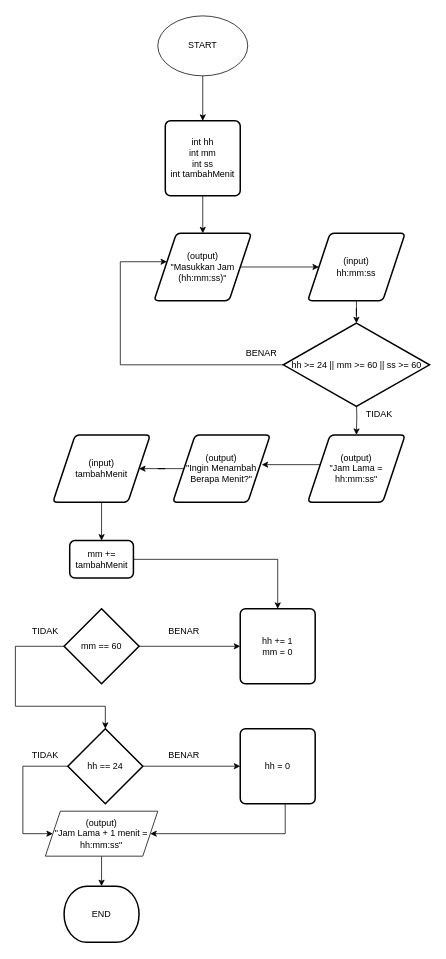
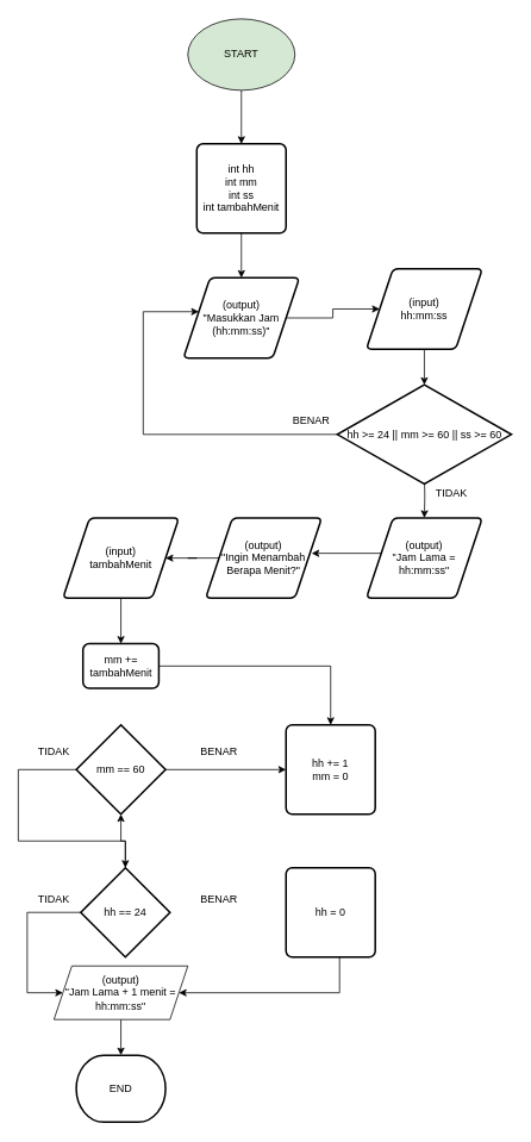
  <mxCell id="0" />
  <mxCell id="1" parent="0" />
  <mxCell id="2" style="edgeStyle=orthogonalEdgeStyle;rounded=0;orthogonalLoop=1;jettySize=auto;html=1;" parent="1" source="3" target="5" edge="1"><mxGeometry relative="1" as="geometry" /></mxCell>
- <mxCell id="3" value="START" style="ellipse;whiteSpace=wrap;html=1;" parent="1" vertex="1"><mxGeometry x="210" y="20" width="120" height="80" as="geometry" /></mxCell>
+ <mxCell id="3" value="START" style="ellipse;whiteSpace=wrap;html=1;fillColor=#d5e8d4;" parent="1" vertex="1"><mxGeometry x="210" y="20" width="120" height="80" as="geometry" /></mxCell>
  <mxCell id="4" style="edgeStyle=orthogonalEdgeStyle;rounded=0;orthogonalLoop=1;jettySize=auto;html=1;" parent="1" source="5" target="7" edge="1"><mxGeometry relative="1" as="geometry" /></mxCell>
  <mxCell id="5" value="int hh&lt;br&gt;int mm&lt;br&gt;int ss&lt;br&gt;int tambahMenit" style="rounded=1;whiteSpace=wrap;html=1;absoluteArcSize=1;arcSize=14;strokeWidth=2;" parent="1" vertex="1"><mxGeometry x="220" y="160" width="100" height="100" as="geometry" /></mxCell>
  <mxCell id="6" style="edgeStyle=orthogonalEdgeStyle;rounded=0;orthogonalLoop=1;jettySize=auto;html=1;" parent="1" source="7" target="9" edge="1"><mxGeometry relative="1" as="geometry" /></mxCell>
  <mxCell id="7" value="(output)&lt;br&gt;&quot;Masukkan Jam (hh:mm:ss)&quot;" style="shape=parallelogram;html=1;strokeWidth=2;perimeter=parallelogramPerimeter;whiteSpace=wrap;rounded=1;arcSize=12;size=0.23;" parent="1" vertex="1"><mxGeometry x="205" y="310" width="130" height="90" as="geometry" /></mxCell>
  <mxCell id="8" value="" style="edgeStyle=orthogonalEdgeStyle;rounded=0;orthogonalLoop=1;jettySize=auto;html=1;" edge="1" parent="1" source="9" target="36"><mxGeometry relative="1" as="geometry" /></mxCell>
- <mxCell id="9" value="(input)&lt;br&gt;hh:mm:ss" style="shape=parallelogram;html=1;strokeWidth=2;perimeter=parallelogramPerimeter;whiteSpace=wrap;rounded=1;arcSize=12;size=0.23;" parent="1" vertex="1"><mxGeometry x="410" y="310" width="130" height="90" as="geometry" /></mxCell>
+ <mxCell id="9" value="(input)&lt;br&gt;hh:mm:ss" style="shape=parallelogram;html=1;strokeWidth=2;perimeter=parallelogramPerimeter;whiteSpace=wrap;rounded=1;arcSize=12;size=0.23;" parent="1" vertex="1"><mxGeometry x="410" y="300" width="130" height="90" as="geometry" /></mxCell>
  <mxCell id="10" style="edgeStyle=orthogonalEdgeStyle;rounded=0;orthogonalLoop=1;jettySize=auto;html=1;" parent="1" source="11" target="26" edge="1"><mxGeometry relative="1" as="geometry"><mxPoint x="140" y="801" as="targetPoint" /></mxGeometry></mxCell>
  <mxCell id="11" value="mm += tambahMenit" style="rounded=1;whiteSpace=wrap;html=1;absoluteArcSize=1;arcSize=14;strokeWidth=2;" parent="1" vertex="1"><mxGeometry x="92.5" y="720" width="85" height="50" as="geometry" /></mxCell>
  <mxCell id="12" style="edgeStyle=orthogonalEdgeStyle;rounded=0;orthogonalLoop=1;jettySize=auto;html=1;entryX=0.913;entryY=0.441;entryDx=0;entryDy=0;entryPerimeter=0;" parent="1" source="13" target="31" edge="1"><mxGeometry relative="1" as="geometry"><mxPoint x="445" y="619" as="targetPoint" /><Array as="points"><mxPoint x="450" y="619" /></Array></mxGeometry></mxCell>
  <mxCell id="13" value="(output)&lt;br&gt;&quot;Jam Lama = hh:mm:ss&quot;" style="shape=parallelogram;html=1;strokeWidth=2;perimeter=parallelogramPerimeter;whiteSpace=wrap;rounded=1;arcSize=12;size=0.23;" parent="1" vertex="1"><mxGeometry x="410" y="579" width="130" height="90" as="geometry" /></mxCell>
  <mxCell id="14" style="edgeStyle=orthogonalEdgeStyle;rounded=0;orthogonalLoop=1;jettySize=auto;html=1;entryX=0;entryY=0.5;entryDx=0;entryDy=0;" parent="1" source="16" target="26" edge="1"><mxGeometry relative="1" as="geometry" /></mxCell>
  <mxCell id="15" style="edgeStyle=orthogonalEdgeStyle;rounded=0;orthogonalLoop=1;jettySize=auto;html=1;" parent="1" source="16" edge="1"><mxGeometry relative="1" as="geometry"><mxPoint x="140" y="971" as="targetPoint" /><Array as="points"><mxPoint x="20" y="861" /><mxPoint x="20" y="941" /><mxPoint x="140" y="941" /></Array></mxGeometry></mxCell>
  <mxCell id="16" value="mm == 60" style="strokeWidth=2;html=1;shape=mxgraph.flowchart.decision;whiteSpace=wrap;" parent="1" vertex="1"><mxGeometry x="85" y="811" width="100" height="100" as="geometry" /></mxCell>
- <mxCell id="17" style="edgeStyle=orthogonalEdgeStyle;rounded=0;orthogonalLoop=1;jettySize=auto;html=1;" parent="1" source="19" target="21" edge="1"><mxGeometry relative="1" as="geometry" /></mxCell>
+ <mxCell id="17" style="edgeStyle=orthogonalEdgeStyle;rounded=0;orthogonalLoop=1;jettySize=auto;html=1;" parent="1" source="19" target="16" edge="1"><mxGeometry relative="1" as="geometry" /></mxCell>
  <mxCell id="18" style="edgeStyle=orthogonalEdgeStyle;rounded=0;orthogonalLoop=1;jettySize=auto;html=1;entryX=0;entryY=0.5;entryDx=0;entryDy=0;" parent="1" source="19" target="25" edge="1"><mxGeometry relative="1" as="geometry"><mxPoint x="50" y="1141" as="targetPoint" /><Array as="points"><mxPoint x="30" y="1021" /><mxPoint x="30" y="1111" /></Array></mxGeometry></mxCell>
  <mxCell id="19" value="hh == 24" style="strokeWidth=2;html=1;shape=mxgraph.flowchart.decision;whiteSpace=wrap;" parent="1" vertex="1"><mxGeometry x="90" y="971" width="100" height="100" as="geometry" /></mxCell>
  <mxCell id="20" style="edgeStyle=orthogonalEdgeStyle;rounded=0;orthogonalLoop=1;jettySize=auto;html=1;entryX=1;entryY=0.5;entryDx=0;entryDy=0;" parent="1" source="21" target="25" edge="1"><mxGeometry relative="1" as="geometry"><mxPoint x="210" y="1141" as="targetPoint" /><Array as="points"><mxPoint x="380" y="1111" /></Array></mxGeometry></mxCell>
  <mxCell id="21" value="hh = 0" style="rounded=1;whiteSpace=wrap;html=1;absoluteArcSize=1;arcSize=14;strokeWidth=2;" parent="1" vertex="1"><mxGeometry x="320" y="971" width="100" height="100" as="geometry" /></mxCell>
  <mxCell id="22" value="BENAR" style="text;html=1;strokeColor=none;fillColor=none;align=center;verticalAlign=middle;whiteSpace=wrap;rounded=0;" parent="1" vertex="1"><mxGeometry x="225" y="996" width="40" height="20" as="geometry" /></mxCell>
  <mxCell id="23" value="TIDAK" style="text;html=1;strokeColor=none;fillColor=none;align=center;verticalAlign=middle;whiteSpace=wrap;rounded=0;" parent="1" vertex="1"><mxGeometry x="40" y="996" width="40" height="20" as="geometry" /></mxCell>
  <mxCell id="24" style="edgeStyle=orthogonalEdgeStyle;rounded=0;orthogonalLoop=1;jettySize=auto;html=1;entryX=0.5;entryY=0;entryDx=0;entryDy=0;entryPerimeter=0;" parent="1" source="25" target="29" edge="1"><mxGeometry relative="1" as="geometry" /></mxCell>
  <mxCell id="25" value="(output)&lt;br&gt;&quot;Jam Lama + 1 menit = hh:mm:ss&quot;" style="shape=parallelogram;perimeter=parallelogramPerimeter;whiteSpace=wrap;html=1;fixedSize=1;" parent="1" vertex="1"><mxGeometry x="60" y="1081" width="150" height="60" as="geometry" /></mxCell>
  <mxCell id="26" value="hh += 1&lt;br&gt;mm = 0" style="rounded=1;whiteSpace=wrap;html=1;absoluteArcSize=1;arcSize=14;strokeWidth=2;" parent="1" vertex="1"><mxGeometry x="320" y="811" width="100" height="100" as="geometry" /></mxCell>
  <mxCell id="27" value="BENAR" style="text;html=1;strokeColor=none;fillColor=none;align=center;verticalAlign=middle;whiteSpace=wrap;rounded=0;" parent="1" vertex="1"><mxGeometry x="225" y="831" width="40" height="20" as="geometry" /></mxCell>
  <mxCell id="28" value="TIDAK" style="text;html=1;strokeColor=none;fillColor=none;align=center;verticalAlign=middle;whiteSpace=wrap;rounded=0;" parent="1" vertex="1"><mxGeometry x="40" y="831" width="40" height="20" as="geometry" /></mxCell>
  <mxCell id="29" value="END" style="strokeWidth=2;html=1;shape=mxgraph.flowchart.terminator;whiteSpace=wrap;" parent="1" vertex="1"><mxGeometry x="85" y="1181" width="100" height="75" as="geometry" /></mxCell>
  <mxCell id="30" style="edgeStyle=orthogonalEdgeStyle;rounded=0;orthogonalLoop=1;jettySize=auto;html=1;entryX=1;entryY=0.5;entryDx=0;entryDy=0;" parent="1" source="31" target="33" edge="1"><mxGeometry relative="1" as="geometry" /></mxCell>
  <mxCell id="31" value="(output)&lt;br&gt;&quot;Ingin Menambah Berapa Menit?&quot;" style="shape=parallelogram;html=1;strokeWidth=2;perimeter=parallelogramPerimeter;whiteSpace=wrap;rounded=1;arcSize=12;size=0.23;" parent="1" vertex="1"><mxGeometry x="230" y="579" width="130" height="90" as="geometry" /></mxCell>
  <mxCell id="32" value="" style="edgeStyle=orthogonalEdgeStyle;rounded=0;orthogonalLoop=1;jettySize=auto;html=1;" edge="1" parent="1" source="33" target="11"><mxGeometry relative="1" as="geometry" /></mxCell>
  <mxCell id="33" value="(input)&lt;br&gt;tambahMenit" style="shape=parallelogram;html=1;strokeWidth=2;perimeter=parallelogramPerimeter;whiteSpace=wrap;rounded=1;arcSize=12;size=0.23;" parent="1" vertex="1"><mxGeometry x="70" y="579" width="130" height="90" as="geometry" /></mxCell>
  <mxCell id="34" style="edgeStyle=orthogonalEdgeStyle;rounded=0;orthogonalLoop=1;jettySize=auto;html=1;" edge="1" parent="1" source="36" target="7"><mxGeometry relative="1" as="geometry"><mxPoint x="160" y="347.5" as="targetPoint" /><Array as="points"><mxPoint x="160" y="486" /><mxPoint x="160" y="348" /></Array></mxGeometry></mxCell>
  <mxCell id="35" value="" style="edgeStyle=orthogonalEdgeStyle;rounded=0;orthogonalLoop=1;jettySize=auto;html=1;" edge="1" parent="1" target="13"><mxGeometry relative="1" as="geometry"><mxPoint x="475" y="530" as="sourcePoint" /></mxGeometry></mxCell>
  <mxCell id="36" value="hh &amp;gt;= 24 || mm &amp;gt;= 60 || ss &amp;gt;= 60" style="strokeWidth=2;html=1;shape=mxgraph.flowchart.decision;whiteSpace=wrap;" vertex="1" parent="1"><mxGeometry x="377.5" y="430" width="195" height="111" as="geometry" /></mxCell>
  <mxCell id="37" value="BENAR" style="text;html=1;align=center;verticalAlign=middle;resizable=0;points=[];autosize=1;strokeColor=none;fillColor=none;" vertex="1" parent="1"><mxGeometry x="317.5" y="460" width="60" height="20" as="geometry" /></mxCell>
  <mxCell id="38" value="TIDAK" style="text;html=1;align=center;verticalAlign=middle;resizable=0;points=[];autosize=1;strokeColor=none;fillColor=none;" vertex="1" parent="1"><mxGeometry x="480" y="541" width="50" height="20" as="geometry" /></mxCell>
